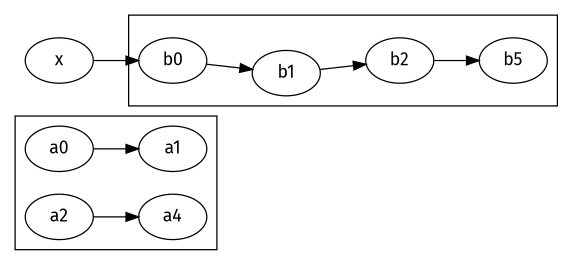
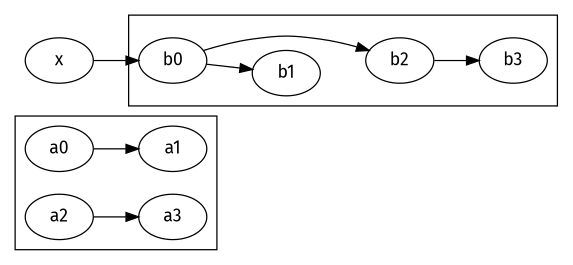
  digraph {
    fontname="Fira Sans"
    rankdir=LR
    node [fontname="Fira Sans"]
    edge [fontname="Fira Sans"]
    a0 [height=0.50 width=0.75]
    a1 [height=0.50 width=0.75]
    a2 [height=0.50 width=0.75]
-   a3 [height=0.50 width=0.75 label=a4]
+   a3 [height=0.50 width=0.75]
    b0 [height=0.50 width=0.75]
    b1 [height=0.50 width=0.75]
    b2 [height=0.50 width=0.75]
-   b3 [height=0.50 width=0.75 label=b5]
+   b3 [height=0.50 width=0.75]
    x [height=0.50 width=0.75]
    subgraph cluster_1 {
      a0
      a1
      a2
      a3
    }
    subgraph cluster_2 {
      b0
      b1
      b2
      b3
    }
    a0 -> a1
    a2 -> a3
    b0 -> b1
-   b1 -> b2
+   b0 -> b2
    b2 -> b3
    x -> b0
  }
